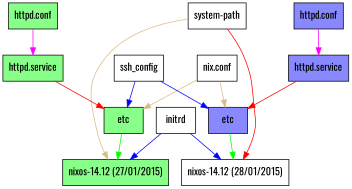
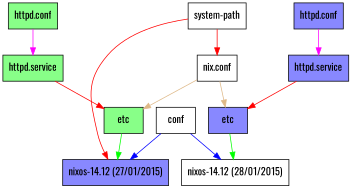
  digraph {
    fontname=Oswald
    node [fillcolor="#ffffff" fontname=Oswald shape=box style=filled]
    edge [color=red fontname=Oswald]
    n1 [label="system-path"]
-   n2 [fillcolor="#88ff88" label="nixos-14.12 (27/01/2015)"]
+   n2 [fillcolor="#8888ff" label="nixos-14.12 (27/01/2015)"]
    n3 [label="nixos-14.12 (28/01/2015)"]
-   n4 [label=initrd]
+   n4 [label=conf]
    n5 [label="nix.conf"]
    n6 [fillcolor="#88ff88" label=etc]
    n7 [fillcolor="#8888ff" label=etc]
-   n8 [label=ssh_config]
    n9 [fillcolor="#88ff88" label="httpd.conf"]
    n10 [fillcolor="#88ff88" label="httpd.service"]
    n11 [fillcolor="#8888ff" label="httpd.conf"]
    n12 [fillcolor="#8888ff" label="httpd.service"]
-   n1 -> n2 [color=burlywood]
-   n1 -> n3
+   n1 -> n2
+   n1 -> n5
    n4 -> n2 [color=blue]
    n4 -> n3 [color=blue]
    n5 -> n6 [color=burlywood]
    n5 -> n7 [color=burlywood]
    n6 -> n2 [color=green]
    n7 -> n3 [color=green]
-   n8 -> n6 [color=blue]
-   n8 -> n7 [color=blue]
    n9 -> n10 [color=magenta]
    n10 -> n6
    n11 -> n12 [color=magenta]
    n12 -> n7
  }
